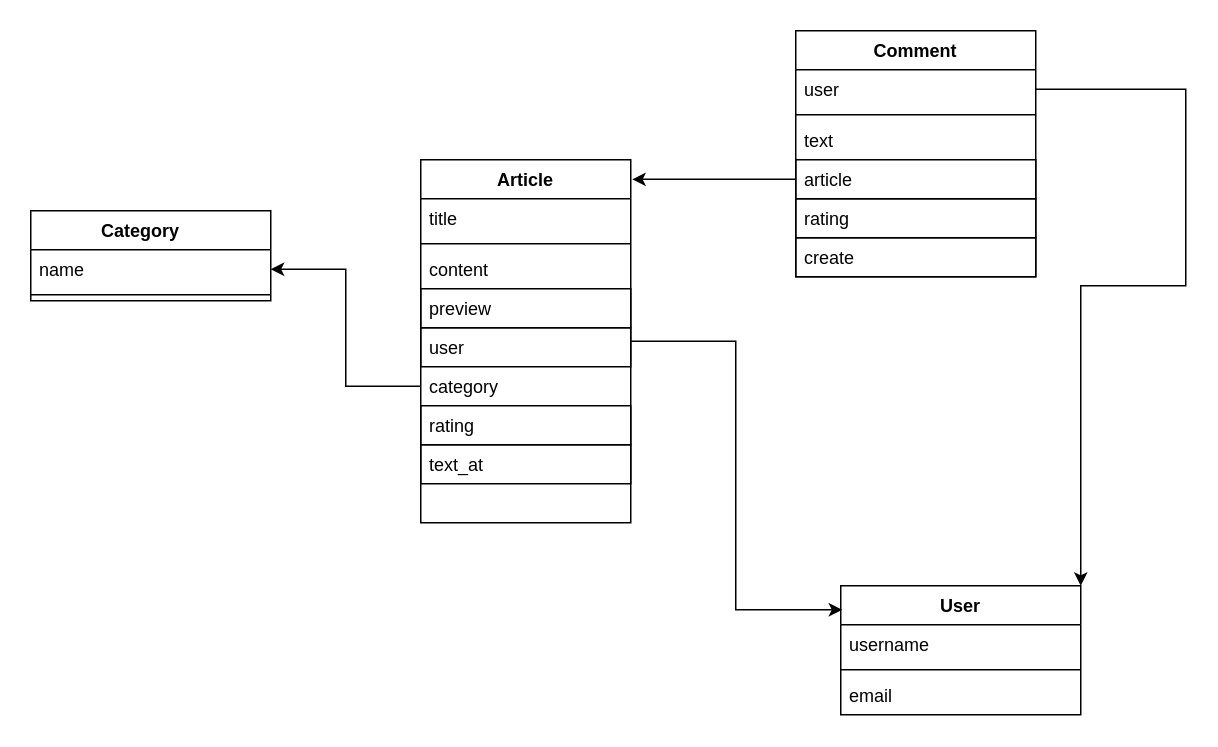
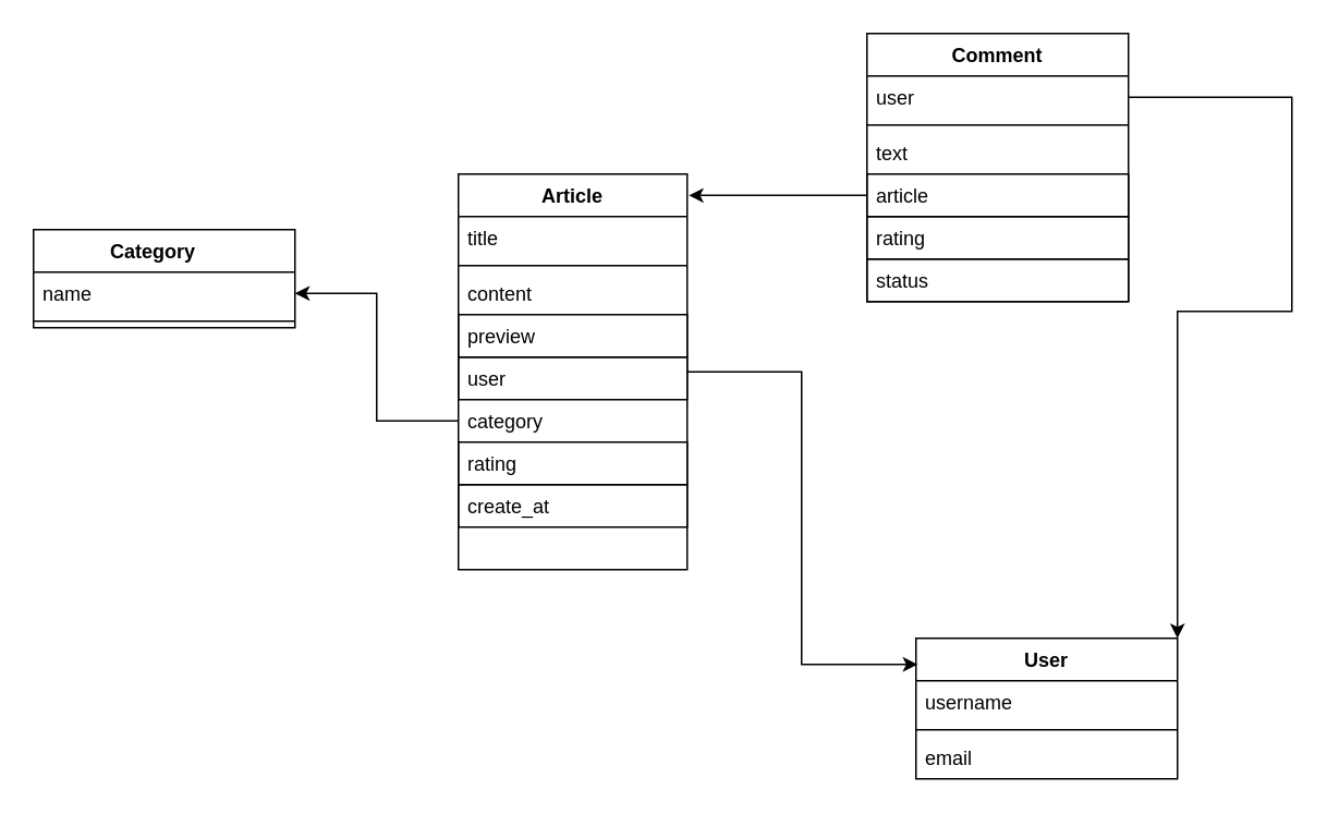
  <mxCell id="0" />
  <mxCell id="1" parent="0" />
  <mxCell id="2" value="Article" style="swimlane;fontStyle=1;align=center;verticalAlign=top;childLayout=stackLayout;horizontal=1;startSize=26;horizontalStack=0;resizeParent=1;resizeParentMax=0;resizeLast=0;collapsible=1;marginBottom=0;fontFamily=Helvetica;fontSize=12;fontColor=default;strokeColor=default;fillColor=default;" vertex="1" parent="1"><mxGeometry x="280" y="106" width="140" height="242" as="geometry" /></mxCell>
  <mxCell id="3" value="title    " style="text;strokeColor=none;fillColor=none;align=left;verticalAlign=top;spacingLeft=4;spacingRight=4;overflow=hidden;rotatable=0;points=[[0,0.5],[1,0.5]];portConstraint=eastwest;fontFamily=Helvetica;fontSize=12;fontColor=default;startSize=26;" vertex="1" parent="2"><mxGeometry y="26" width="140" height="26" as="geometry" /></mxCell>
  <mxCell id="4" value="" style="line;strokeWidth=1;fillColor=none;align=left;verticalAlign=middle;spacingTop=-1;spacingLeft=3;spacingRight=3;rotatable=0;labelPosition=right;points=[];portConstraint=eastwest;fontFamily=Helvetica;fontSize=12;fontColor=default;startSize=26;" vertex="1" parent="2"><mxGeometry y="52" width="140" height="8" as="geometry" /></mxCell>
  <mxCell id="5" value="content" style="text;strokeColor=none;fillColor=none;align=left;verticalAlign=top;spacingLeft=4;spacingRight=4;overflow=hidden;rotatable=0;points=[[0,0.5],[1,0.5]];portConstraint=eastwest;fontFamily=Helvetica;fontSize=12;fontColor=default;startSize=26;" vertex="1" parent="2"><mxGeometry y="60" width="140" height="26" as="geometry" /></mxCell>
  <mxCell id="6" value="preview" style="text;strokeColor=default;fillColor=none;align=left;verticalAlign=top;spacingLeft=4;spacingRight=4;overflow=hidden;rotatable=0;points=[[0,0.5],[1,0.5]];portConstraint=eastwest;fontFamily=Helvetica;fontSize=12;fontColor=default;startSize=26;" vertex="1" parent="2"><mxGeometry y="86" width="140" height="26" as="geometry" /></mxCell>
  <mxCell id="7" value="user" style="text;strokeColor=default;fillColor=none;align=left;verticalAlign=top;spacingLeft=4;spacingRight=4;overflow=hidden;rotatable=0;points=[[0,0.5],[1,0.5]];portConstraint=eastwest;fontFamily=Helvetica;fontSize=12;fontColor=default;startSize=26;" vertex="1" parent="2"><mxGeometry y="112" width="140" height="26" as="geometry" /></mxCell>
  <mxCell id="8" value="category" style="text;strokeColor=none;fillColor=none;align=left;verticalAlign=top;spacingLeft=4;spacingRight=4;overflow=hidden;rotatable=0;points=[[0,0.5],[1,0.5]];portConstraint=eastwest;fontFamily=Helvetica;fontSize=12;fontColor=default;startSize=26;" vertex="1" parent="2"><mxGeometry y="138" width="140" height="26" as="geometry" /></mxCell>
  <mxCell id="9" value="rating" style="text;strokeColor=default;fillColor=none;align=left;verticalAlign=top;spacingLeft=4;spacingRight=4;overflow=hidden;rotatable=0;points=[[0,0.5],[1,0.5]];portConstraint=eastwest;fontFamily=Helvetica;fontSize=12;fontColor=default;startSize=26;" vertex="1" parent="2"><mxGeometry y="164" width="140" height="26" as="geometry" /></mxCell>
- <mxCell id="10" value="text_at" style="text;strokeColor=default;fillColor=none;align=left;verticalAlign=top;spacingLeft=4;spacingRight=4;overflow=hidden;rotatable=0;points=[[0,0.5],[1,0.5]];portConstraint=eastwest;fontFamily=Helvetica;fontSize=12;fontColor=default;startSize=26;" vertex="1" parent="2"><mxGeometry y="190" width="140" height="26" as="geometry" /></mxCell>
+ <mxCell id="10" value="create_at" style="text;strokeColor=default;fillColor=none;align=left;verticalAlign=top;spacingLeft=4;spacingRight=4;overflow=hidden;rotatable=0;points=[[0,0.5],[1,0.5]];portConstraint=eastwest;fontFamily=Helvetica;fontSize=12;fontColor=default;startSize=26;" vertex="1" parent="2"><mxGeometry y="190" width="140" height="26" as="geometry" /></mxCell>
  <mxCell id="11" style="text;strokeColor=none;fillColor=none;align=left;verticalAlign=top;spacingLeft=4;spacingRight=4;overflow=hidden;rotatable=0;points=[[0,0.5],[1,0.5]];portConstraint=eastwest;fontFamily=Helvetica;fontSize=12;fontColor=default;startSize=26;" vertex="1" parent="2"><mxGeometry y="216" width="140" height="26" as="geometry" /></mxCell>
  <mxCell id="12" value="User" style="swimlane;fontStyle=1;align=center;verticalAlign=top;childLayout=stackLayout;horizontal=1;startSize=26;horizontalStack=0;resizeParent=1;resizeParentMax=0;resizeLast=0;collapsible=1;marginBottom=0;fontFamily=Helvetica;fontSize=12;fontColor=default;strokeColor=default;fillColor=default;" vertex="1" parent="1"><mxGeometry x="560" y="390" width="160" height="86" as="geometry" /></mxCell>
  <mxCell id="13" value="username" style="text;strokeColor=none;fillColor=none;align=left;verticalAlign=top;spacingLeft=4;spacingRight=4;overflow=hidden;rotatable=0;points=[[0,0.5],[1,0.5]];portConstraint=eastwest;fontFamily=Helvetica;fontSize=12;fontColor=default;startSize=26;" vertex="1" parent="12"><mxGeometry y="26" width="160" height="26" as="geometry" /></mxCell>
  <mxCell id="14" value="" style="line;strokeWidth=1;fillColor=none;align=left;verticalAlign=middle;spacingTop=-1;spacingLeft=3;spacingRight=3;rotatable=0;labelPosition=right;points=[];portConstraint=eastwest;fontFamily=Helvetica;fontSize=12;fontColor=default;startSize=26;" vertex="1" parent="12"><mxGeometry y="52" width="160" height="8" as="geometry" /></mxCell>
  <mxCell id="15" value="email" style="text;strokeColor=none;fillColor=none;align=left;verticalAlign=top;spacingLeft=4;spacingRight=4;overflow=hidden;rotatable=0;points=[[0,0.5],[1,0.5]];portConstraint=eastwest;fontFamily=Helvetica;fontSize=12;fontColor=default;startSize=26;" vertex="1" parent="12"><mxGeometry y="60" width="160" height="26" as="geometry" /></mxCell>
  <mxCell id="16" value="" style="endArrow=classic;html=1;rounded=0;fontFamily=Helvetica;fontSize=12;fontColor=default;startSize=26;exitX=1;exitY=0.5;exitDx=0;exitDy=0;entryX=0.006;entryY=0.186;entryDx=0;entryDy=0;entryPerimeter=0;edgeStyle=orthogonalEdgeStyle;" edge="1" parent="1" source="2" target="12"><mxGeometry width="50" height="50" relative="1" as="geometry"><mxPoint x="590" y="370" as="sourcePoint" /><mxPoint x="510" y="220" as="targetPoint" /></mxGeometry></mxCell>
  <mxCell id="17" value="Comment" style="swimlane;fontStyle=1;align=center;verticalAlign=top;childLayout=stackLayout;horizontal=1;startSize=26;horizontalStack=0;resizeParent=1;resizeParentMax=0;resizeLast=0;collapsible=1;marginBottom=0;fontFamily=Helvetica;fontSize=12;fontColor=default;strokeColor=default;fillColor=default;" vertex="1" parent="1"><mxGeometry x="530" y="20" width="160" height="164" as="geometry" /></mxCell>
  <mxCell id="18" value="user" style="text;strokeColor=none;fillColor=none;align=left;verticalAlign=top;spacingLeft=4;spacingRight=4;overflow=hidden;rotatable=0;points=[[0,0.5],[1,0.5]];portConstraint=eastwest;fontFamily=Helvetica;fontSize=12;fontColor=default;startSize=26;" vertex="1" parent="17"><mxGeometry y="26" width="160" height="26" as="geometry" /></mxCell>
  <mxCell id="19" value="" style="line;strokeWidth=1;fillColor=none;align=left;verticalAlign=middle;spacingTop=-1;spacingLeft=3;spacingRight=3;rotatable=0;labelPosition=right;points=[];portConstraint=eastwest;fontFamily=Helvetica;fontSize=12;fontColor=default;startSize=26;" vertex="1" parent="17"><mxGeometry y="52" width="160" height="8" as="geometry" /></mxCell>
  <mxCell id="20" value="text" style="text;strokeColor=none;fillColor=none;align=left;verticalAlign=top;spacingLeft=4;spacingRight=4;overflow=hidden;rotatable=0;points=[[0,0.5],[1,0.5]];portConstraint=eastwest;fontFamily=Helvetica;fontSize=12;fontColor=default;startSize=26;" vertex="1" parent="17"><mxGeometry y="60" width="160" height="26" as="geometry" /></mxCell>
  <mxCell id="21" value="article" style="text;strokeColor=default;fillColor=none;align=left;verticalAlign=top;spacingLeft=4;spacingRight=4;overflow=hidden;rotatable=0;points=[[0,0.5],[1,0.5]];portConstraint=eastwest;fontFamily=Helvetica;fontSize=12;fontColor=default;startSize=26;" vertex="1" parent="17"><mxGeometry y="86" width="160" height="26" as="geometry" /></mxCell>
  <mxCell id="22" value="rating" style="text;strokeColor=default;fillColor=none;align=left;verticalAlign=top;spacingLeft=4;spacingRight=4;overflow=hidden;rotatable=0;points=[[0,0.5],[1,0.5]];portConstraint=eastwest;fontFamily=Helvetica;fontSize=12;fontColor=default;startSize=26;" vertex="1" parent="17"><mxGeometry y="112" width="160" height="26" as="geometry" /></mxCell>
- <mxCell id="23" value="create" style="text;strokeColor=default;fillColor=none;align=left;verticalAlign=top;spacingLeft=4;spacingRight=4;overflow=hidden;rotatable=0;points=[[0,0.5],[1,0.5]];portConstraint=eastwest;fontFamily=Helvetica;fontSize=12;fontColor=default;startSize=26;" vertex="1" parent="17"><mxGeometry y="138" width="160" height="26" as="geometry" /></mxCell>
+ <mxCell id="23" value="status" style="text;strokeColor=default;fillColor=none;align=left;verticalAlign=top;spacingLeft=4;spacingRight=4;overflow=hidden;rotatable=0;points=[[0,0.5],[1,0.5]];portConstraint=eastwest;fontFamily=Helvetica;fontSize=12;fontColor=default;startSize=26;" vertex="1" parent="17"><mxGeometry y="138" width="160" height="26" as="geometry" /></mxCell>
  <mxCell id="24" value="" style="endArrow=classic;html=1;rounded=0;fontFamily=Helvetica;fontSize=12;fontColor=default;startSize=26;exitX=0;exitY=0.5;exitDx=0;exitDy=0;entryX=1.007;entryY=0.054;entryDx=0;entryDy=0;entryPerimeter=0;edgeStyle=orthogonalEdgeStyle;" edge="1" parent="1" source="21" target="2"><mxGeometry width="50" height="50" relative="1" as="geometry"><mxPoint x="500" y="380" as="sourcePoint" /><mxPoint x="540" y="390" as="targetPoint" /></mxGeometry></mxCell>
  <mxCell id="25" value="" style="endArrow=classic;html=1;rounded=0;fontFamily=Helvetica;fontSize=12;fontColor=default;startSize=26;edgeStyle=orthogonalEdgeStyle;" edge="1" parent="1" source="18" target="12"><mxGeometry width="50" height="50" relative="1" as="geometry"><mxPoint x="500" y="380" as="sourcePoint" /><mxPoint x="550" y="330" as="targetPoint" /><Array as="points"><mxPoint x="790" y="59" /><mxPoint x="790" y="190" /><mxPoint x="720" y="190" /></Array></mxGeometry></mxCell>
  <mxCell id="26" value="Category    " style="swimlane;fontStyle=1;align=center;verticalAlign=top;childLayout=stackLayout;horizontal=1;startSize=26;horizontalStack=0;resizeParent=1;resizeParentMax=0;resizeLast=0;collapsible=1;marginBottom=0;fontFamily=Helvetica;fontSize=12;fontColor=default;strokeColor=default;fillColor=default;" vertex="1" parent="1"><mxGeometry x="20" y="140" width="160" height="60" as="geometry" /></mxCell>
  <mxCell id="27" value="name" style="text;strokeColor=none;fillColor=none;align=left;verticalAlign=top;spacingLeft=4;spacingRight=4;overflow=hidden;rotatable=0;points=[[0,0.5],[1,0.5]];portConstraint=eastwest;fontFamily=Helvetica;fontSize=12;fontColor=default;startSize=26;" vertex="1" parent="26"><mxGeometry y="26" width="160" height="26" as="geometry" /></mxCell>
  <mxCell id="28" value="" style="line;strokeWidth=1;fillColor=none;align=left;verticalAlign=middle;spacingTop=-1;spacingLeft=3;spacingRight=3;rotatable=0;labelPosition=right;points=[];portConstraint=eastwest;fontFamily=Helvetica;fontSize=12;fontColor=default;startSize=26;" vertex="1" parent="26"><mxGeometry y="52" width="160" height="8" as="geometry" /></mxCell>
  <mxCell id="29" value="" style="endArrow=classic;html=1;rounded=0;fontFamily=Helvetica;fontSize=12;fontColor=default;startSize=26;entryX=1;entryY=0.5;entryDx=0;entryDy=0;exitX=0;exitY=0.5;exitDx=0;exitDy=0;edgeStyle=orthogonalEdgeStyle;" edge="1" parent="1" source="8" target="27"><mxGeometry width="50" height="50" relative="1" as="geometry"><mxPoint x="390" y="350" as="sourcePoint" /><mxPoint x="440" y="300" as="targetPoint" /></mxGeometry></mxCell>
